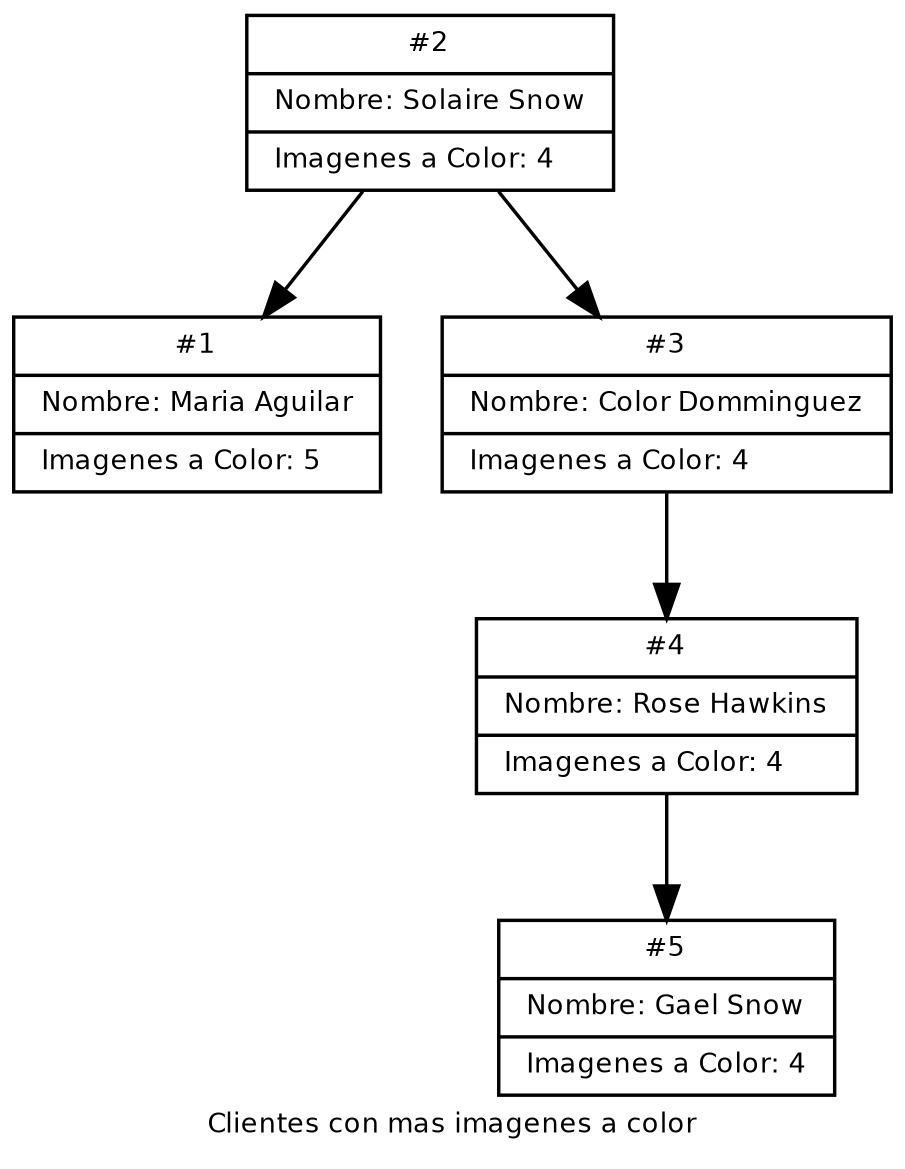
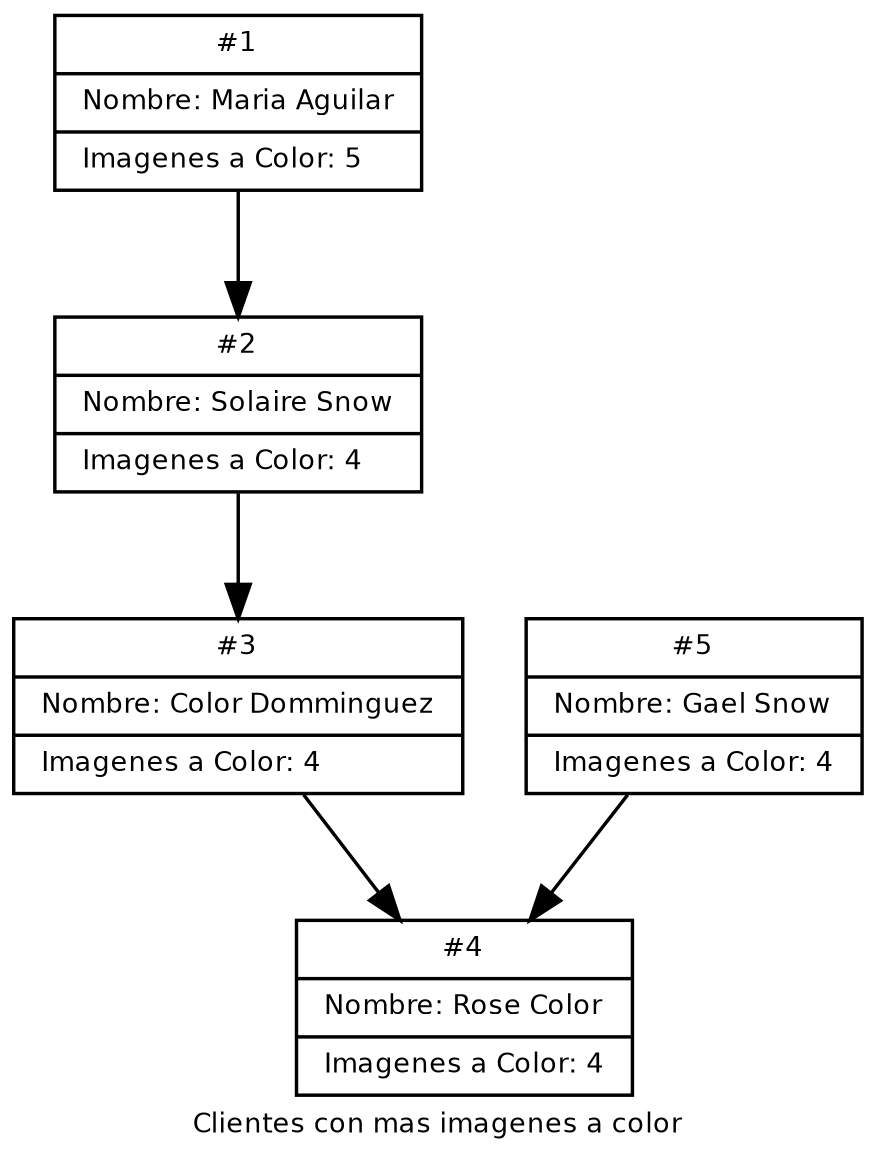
  digraph {
    fontname="DejaVu Sans"
    fontsize=8
    label="Clientes con mas imagenes a color"
    rankdir=TB
    node [fontname="DejaVu Sans" fontsize=8 shape=record]
    edge [fontname="DejaVu Sans"]
    n1 [label="{#1 | Nombre: Maria Aguilar\l| Imagenes a Color: 5\l}"]
    n2 [label="{#2 | Nombre: Solaire Snow\l| Imagenes a Color: 4\l}"]
    n3 [label="{#3 | Nombre: Color Domminguez\l| Imagenes a Color: 4\l}"]
-   n4 [label="{#4 | Nombre: Rose Hawkins\l| Imagenes a Color: 4\l}"]
+   n4 [label="{#4 | Nombre: Rose Color\l| Imagenes a Color: 4\l}"]
    n5 [label="{#5 | Nombre: Gael Snow\l| Imagenes a Color: 4\l}"]
-   n2 -> n1
+   n1 -> n2
    n2 -> n3
    n3 -> n4
-   n4 -> n5
+   n5 -> n4
  }
